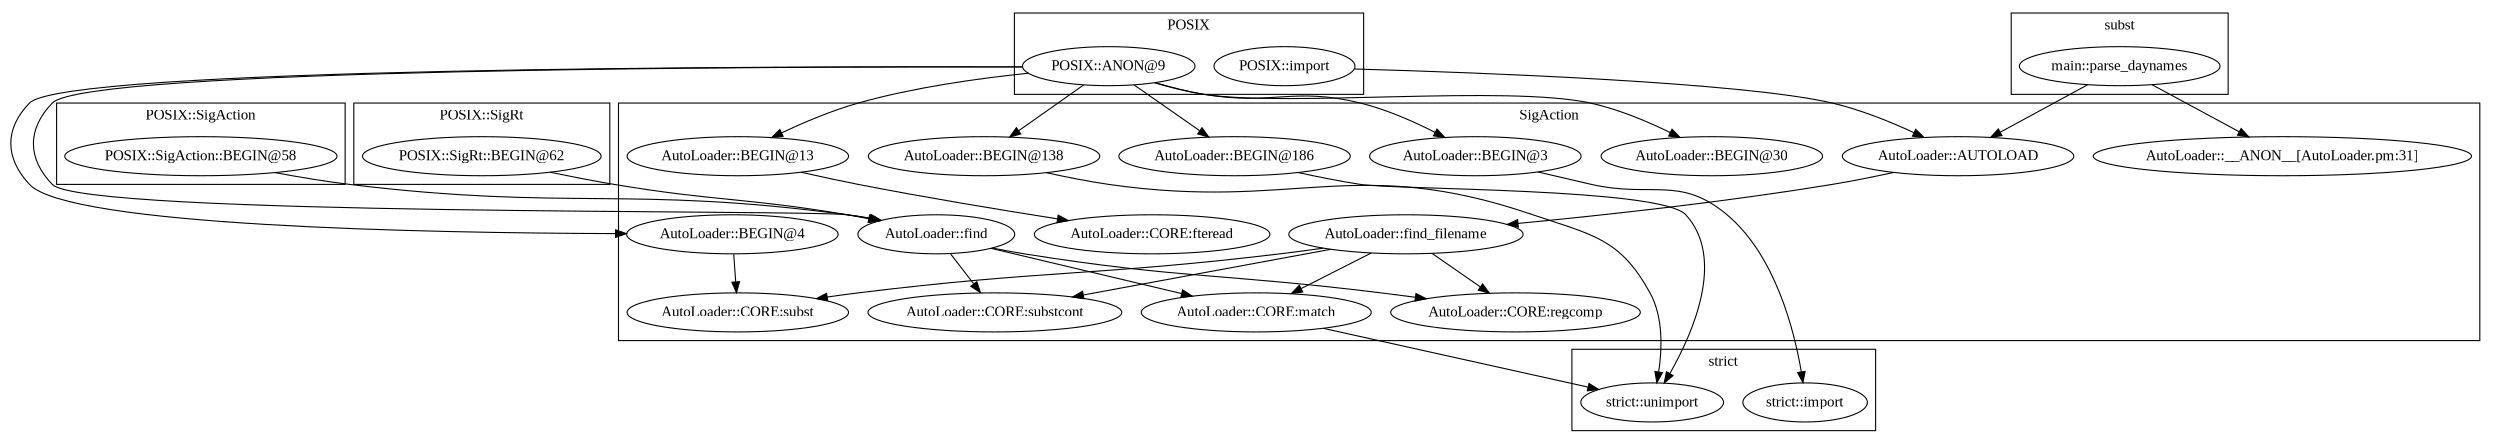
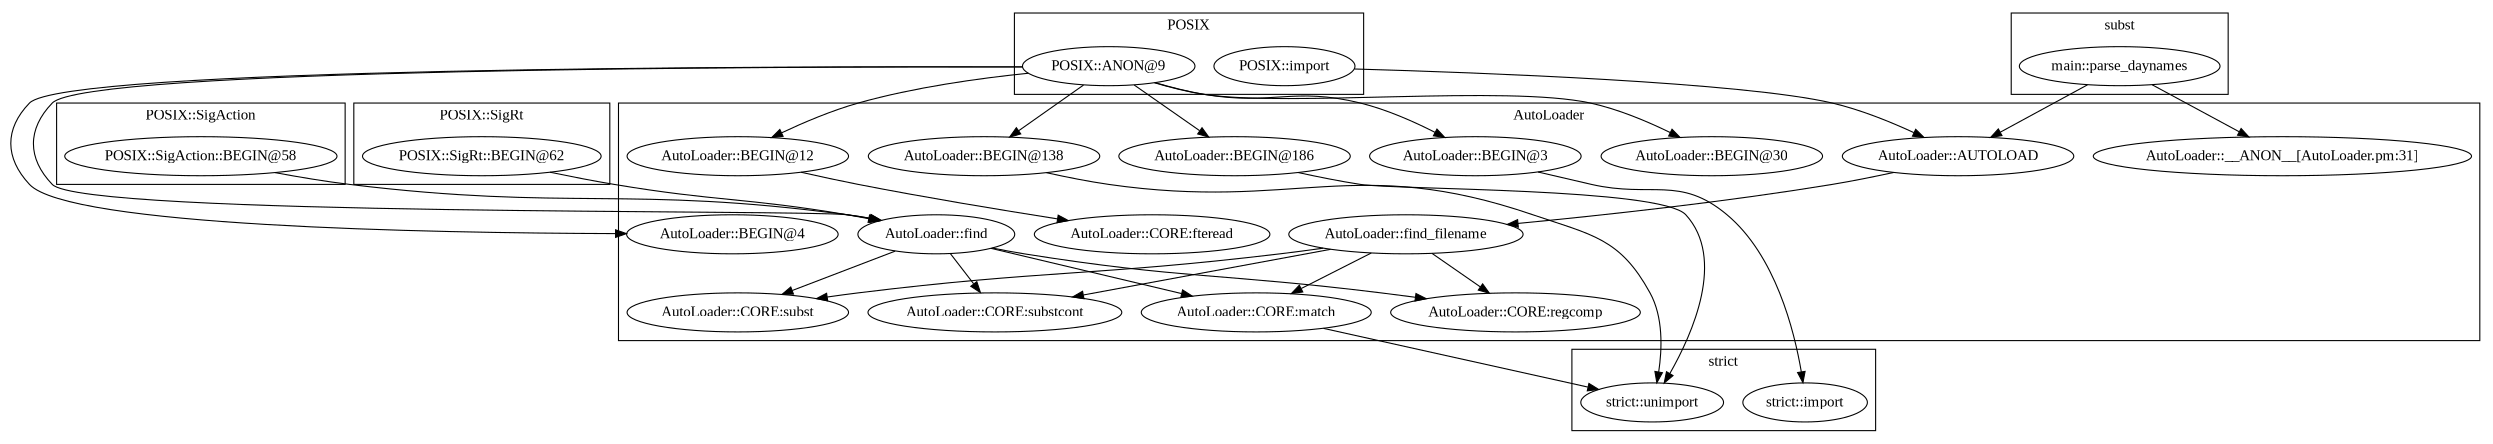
  digraph {
    fontname="Liberation Serif"
    node [fontname="Liberation Serif"]
    edge [fontname="Liberation Serif"]
    "POSIX::import"
    n2 [label="POSIX::ANON@9"]
    "POSIX::SigAction::BEGIN@58"
    "POSIX::SigRt::BEGIN@62"
    "main::parse_daynames"
    "strict::import"
    "strict::unimport"
    "AutoLoader::BEGIN@138"
    "AutoLoader::find_filename"
    "AutoLoader::CORE:substcont"
    "AutoLoader::BEGIN@186"
    "AutoLoader::CORE:subst"
    "AutoLoader::AUTOLOAD"
    "AutoLoader::CORE:match"
    "AutoLoader::__ANON__[AutoLoader.pm:31]"
    "AutoLoader::CORE:fteread"
    "AutoLoader::BEGIN@30"
    "AutoLoader::BEGIN@4"
    n19 [label="AutoLoader::find"]
    "AutoLoader::CORE:regcomp"
    "AutoLoader::BEGIN@3"
-   "AutoLoader::BEGIN@13"
+   "AutoLoader::BEGIN@13" [label="AutoLoader::BEGIN@12"]
    subgraph cluster_1 {
      label=POSIX
      "POSIX::import"
      n2
    }
    subgraph cluster_2 {
      label="POSIX::SigAction"
      "POSIX::SigAction::BEGIN@58"
    }
    subgraph cluster_3 {
      label="POSIX::SigRt"
      "POSIX::SigRt::BEGIN@62"
    }
    subgraph cluster_4 {
      label=subst
      "main::parse_daynames"
    }
    subgraph cluster_5 {
      label="strict"
      "strict::import"
      "strict::unimport"
    }
    subgraph cluster_6 {
-     label=SigAction
+     label=AutoLoader
      "AutoLoader::BEGIN@138"
      "AutoLoader::find_filename"
      "AutoLoader::CORE:substcont"
      "AutoLoader::BEGIN@186"
      "AutoLoader::CORE:subst"
      "AutoLoader::AUTOLOAD"
      "AutoLoader::CORE:match"
      "AutoLoader::__ANON__[AutoLoader.pm:31]"
      "AutoLoader::CORE:fteread"
      "AutoLoader::BEGIN@30"
      "AutoLoader::BEGIN@4"
      n19
      "AutoLoader::CORE:regcomp"
      "AutoLoader::BEGIN@3"
      "AutoLoader::BEGIN@13"
    }
    "POSIX::import" -> "AutoLoader::AUTOLOAD"
    n2 -> "AutoLoader::BEGIN@138"
    n2 -> "AutoLoader::BEGIN@186"
    n2 -> "AutoLoader::BEGIN@30"
    n2 -> "AutoLoader::BEGIN@4"
    n2 -> n19
    n2 -> "AutoLoader::BEGIN@3"
    n2 -> "AutoLoader::BEGIN@13"
    "POSIX::SigAction::BEGIN@58" -> n19
    "POSIX::SigRt::BEGIN@62" -> n19
    "main::parse_daynames" -> "AutoLoader::AUTOLOAD"
    "main::parse_daynames" -> "AutoLoader::__ANON__[AutoLoader.pm:31]"
    "AutoLoader::BEGIN@138" -> "strict::unimport"
    "AutoLoader::find_filename" -> "AutoLoader::CORE:substcont"
    "AutoLoader::find_filename" -> "AutoLoader::CORE:subst"
    "AutoLoader::find_filename" -> "AutoLoader::CORE:match"
    "AutoLoader::find_filename" -> "AutoLoader::CORE:regcomp"
    "AutoLoader::BEGIN@186" -> "strict::unimport"
    "AutoLoader::AUTOLOAD" -> "AutoLoader::find_filename"
    "AutoLoader::CORE:match" -> "strict::unimport"
    n19 -> "AutoLoader::CORE:substcont"
-   "AutoLoader::BEGIN@4" -> "AutoLoader::CORE:subst"
+   n19 -> "AutoLoader::CORE:subst"
    n19 -> "AutoLoader::CORE:match"
    n19 -> "AutoLoader::CORE:regcomp"
    "AutoLoader::BEGIN@3" -> "strict::import"
    "AutoLoader::BEGIN@13" -> "AutoLoader::CORE:fteread"
  }
